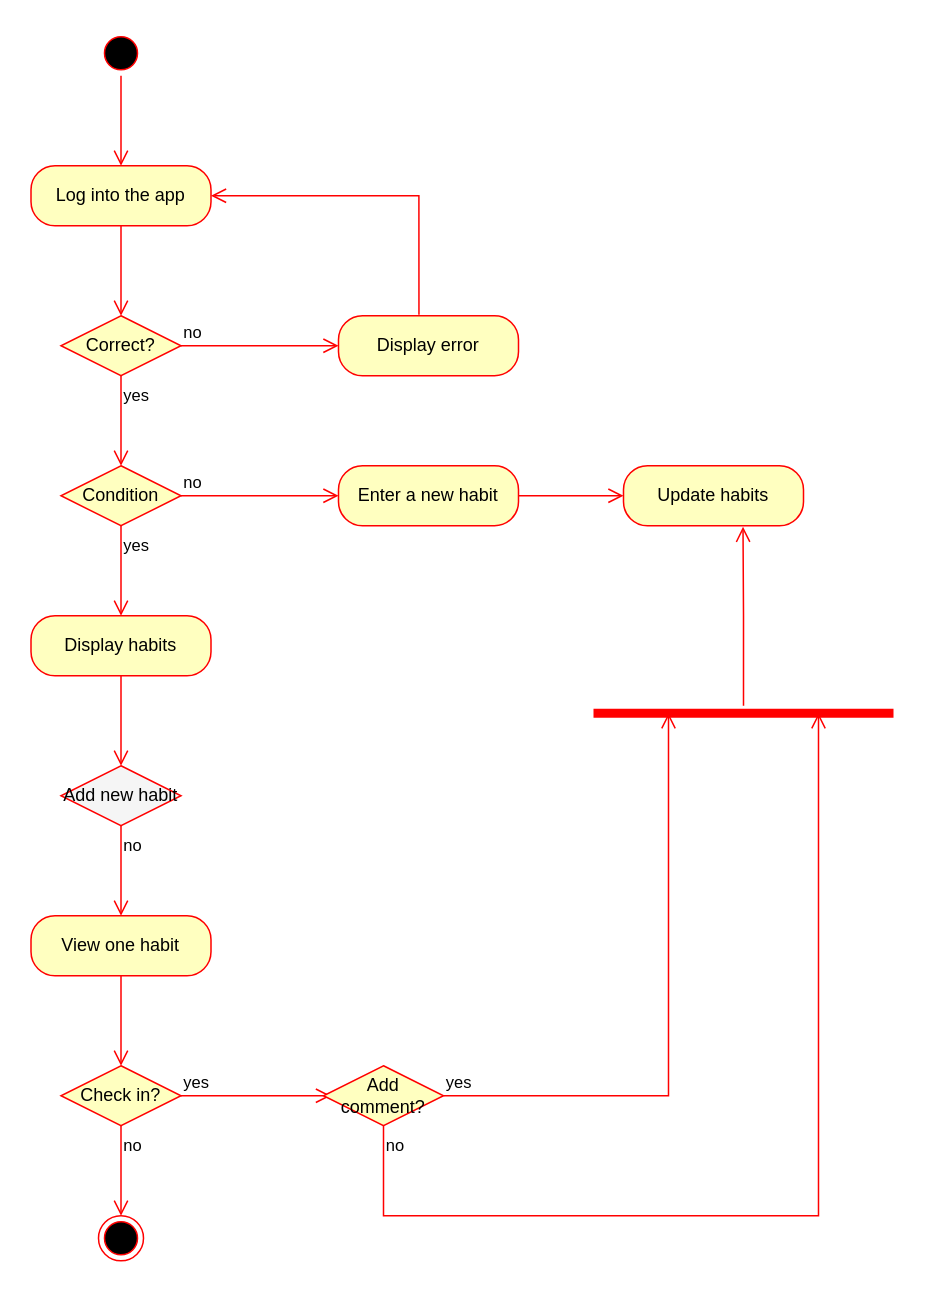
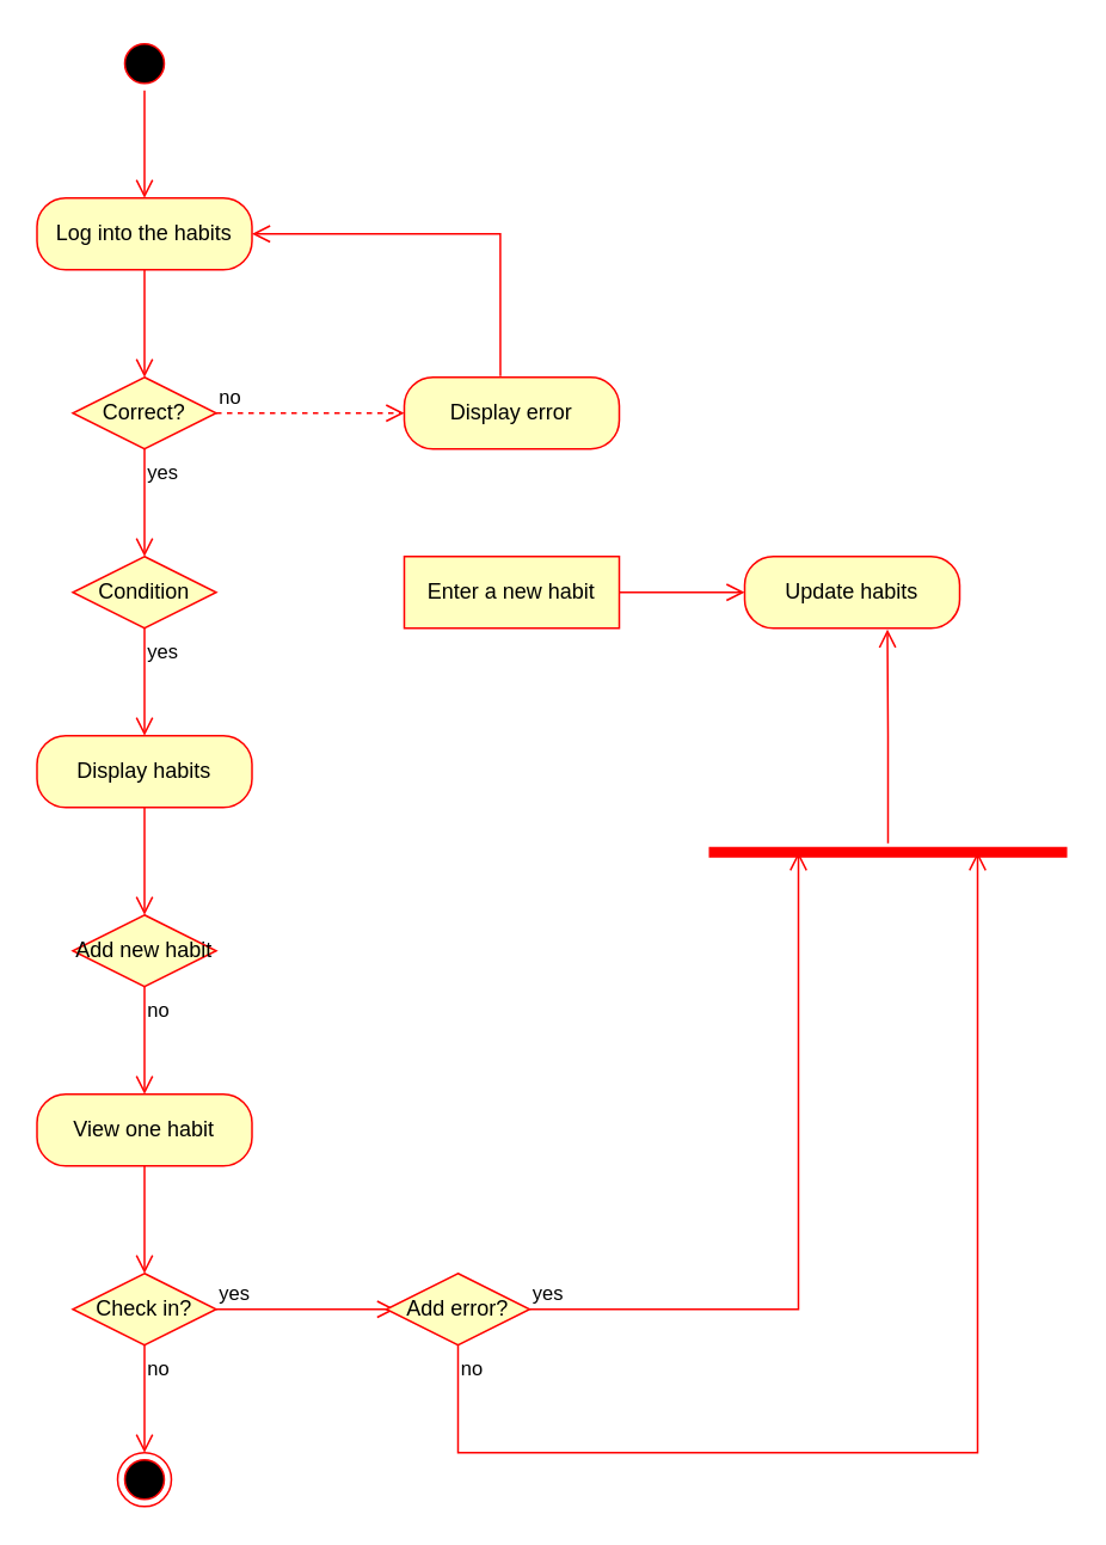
  <mxCell id="0" />
  <mxCell id="1" parent="0" />
  <mxCell id="2" value="" style="ellipse;html=1;shape=startState;fillColor=#000000;strokeColor=#ff0000;" vertex="1" parent="1"><mxGeometry x="65" y="20" width="30" height="30" as="geometry" /></mxCell>
  <mxCell id="3" value="" style="edgeStyle=orthogonalEdgeStyle;html=1;verticalAlign=bottom;endArrow=open;endSize=8;strokeColor=#ff0000;rounded=0;" edge="1" source="2" parent="1"><mxGeometry relative="1" as="geometry"><mxPoint x="80" y="110" as="targetPoint" /></mxGeometry></mxCell>
- <mxCell id="4" value="Log into the app" style="rounded=1;whiteSpace=wrap;html=1;arcSize=40;fontColor=#000000;fillColor=#ffffc0;strokeColor=#ff0000;" vertex="1" parent="1"><mxGeometry x="20" y="110" width="120" height="40" as="geometry" /></mxCell>
+ <mxCell id="4" value="Log into the habits" style="rounded=1;whiteSpace=wrap;html=1;arcSize=40;fontColor=#000000;fillColor=#ffffc0;strokeColor=#ff0000;" vertex="1" parent="1"><mxGeometry x="20" y="110" width="120" height="40" as="geometry" /></mxCell>
  <mxCell id="5" value="" style="edgeStyle=orthogonalEdgeStyle;html=1;verticalAlign=bottom;endArrow=open;endSize=8;strokeColor=#ff0000;rounded=0;" edge="1" source="4" parent="1"><mxGeometry relative="1" as="geometry"><mxPoint x="80" y="210" as="targetPoint" /></mxGeometry></mxCell>
  <mxCell id="6" value="Correct?" style="rhombus;whiteSpace=wrap;html=1;fillColor=#ffffc0;strokeColor=#ff0000;" vertex="1" parent="1"><mxGeometry x="40" y="210" width="80" height="40" as="geometry" /></mxCell>
- <mxCell id="7" value="no" style="edgeStyle=orthogonalEdgeStyle;html=1;align=left;verticalAlign=bottom;endArrow=open;endSize=8;strokeColor=#ff0000;rounded=0;entryX=0;entryY=0.5;entryDx=0;entryDy=0;" edge="1" source="6" parent="1" target="9"><mxGeometry x="-1" relative="1" as="geometry"><mxPoint x="220" y="230" as="targetPoint" /></mxGeometry></mxCell>
+ <mxCell id="7" value="no" style="edgeStyle=orthogonalEdgeStyle;html=1;align=left;verticalAlign=bottom;endArrow=open;endSize=8;strokeColor=#ff0000;rounded=0;entryX=0;entryY=0.5;entryDx=0;entryDy=0;dashed=1;" edge="1" source="6" parent="1" target="9"><mxGeometry x="-1" relative="1" as="geometry"><mxPoint x="220" y="230" as="targetPoint" /></mxGeometry></mxCell>
  <mxCell id="8" value="yes" style="edgeStyle=orthogonalEdgeStyle;html=1;align=left;verticalAlign=top;endArrow=open;endSize=8;strokeColor=#ff0000;rounded=0;" edge="1" source="6" parent="1"><mxGeometry x="-1" relative="1" as="geometry"><mxPoint x="80" y="310" as="targetPoint" /></mxGeometry></mxCell>
  <mxCell id="9" value="Display error" style="rounded=1;whiteSpace=wrap;html=1;arcSize=40;fontColor=#000000;fillColor=#ffffc0;strokeColor=#ff0000;" vertex="1" parent="1"><mxGeometry x="225" y="210" width="120" height="40" as="geometry" /></mxCell>
  <mxCell id="10" value="" style="edgeStyle=orthogonalEdgeStyle;html=1;verticalAlign=bottom;endArrow=open;endSize=8;strokeColor=#ff0000;rounded=0;exitX=0.447;exitY=-0.017;exitDx=0;exitDy=0;exitPerimeter=0;" edge="1" source="9" parent="1"><mxGeometry relative="1" as="geometry"><mxPoint x="140" y="130" as="targetPoint" /><Array as="points"><mxPoint x="279" y="130" /><mxPoint x="140" y="130" /></Array></mxGeometry></mxCell>
  <mxCell id="11" value="Condition" style="rhombus;whiteSpace=wrap;html=1;fillColor=#ffffc0;strokeColor=#ff0000;" vertex="1" parent="1"><mxGeometry x="40" y="310" width="80" height="40" as="geometry" /></mxCell>
- <mxCell id="12" value="no" style="edgeStyle=orthogonalEdgeStyle;html=1;align=left;verticalAlign=bottom;endArrow=open;endSize=8;strokeColor=#ff0000;rounded=0;entryX=0;entryY=0.5;entryDx=0;entryDy=0;" edge="1" source="11" parent="1" target="14"><mxGeometry x="-1" relative="1" as="geometry"><mxPoint x="220" y="330" as="targetPoint" /></mxGeometry></mxCell>
  <mxCell id="13" value="yes" style="edgeStyle=orthogonalEdgeStyle;html=1;align=left;verticalAlign=top;endArrow=open;endSize=8;strokeColor=#ff0000;rounded=0;" edge="1" source="11" parent="1"><mxGeometry x="-1" relative="1" as="geometry"><mxPoint x="80" y="410" as="targetPoint" /></mxGeometry></mxCell>
- <mxCell id="14" value="Enter a new habit" style="rounded=1;whiteSpace=wrap;html=1;arcSize=40;fontColor=#000000;fillColor=#ffffc0;strokeColor=#ff0000;" vertex="1" parent="1"><mxGeometry x="225" y="310" width="120" height="40" as="geometry" /></mxCell>
+ <mxCell id="14" value="Enter a new habit" style="whiteSpace=wrap;html=1;arcSize=40;fontColor=#000000;fillColor=#ffffc0;strokeColor=#ff0000;rounded=0;" vertex="1" parent="1"><mxGeometry x="225" y="310" width="120" height="40" as="geometry" /></mxCell>
  <mxCell id="15" value="" style="edgeStyle=orthogonalEdgeStyle;html=1;verticalAlign=bottom;endArrow=open;endSize=8;strokeColor=#ff0000;rounded=0;exitX=1;exitY=0.5;exitDx=0;exitDy=0;" edge="1" source="14" parent="1"><mxGeometry relative="1" as="geometry"><mxPoint x="415" y="330" as="targetPoint" /></mxGeometry></mxCell>
  <mxCell id="16" value="Update habits" style="rounded=1;whiteSpace=wrap;html=1;arcSize=40;fontColor=#000000;fillColor=#ffffc0;strokeColor=#ff0000;" vertex="1" parent="1"><mxGeometry x="415" y="310" width="120" height="40" as="geometry" /></mxCell>
  <mxCell id="17" value="Display habits" style="rounded=1;whiteSpace=wrap;html=1;arcSize=40;fontColor=#000000;fillColor=#ffffc0;strokeColor=#ff0000;" vertex="1" parent="1"><mxGeometry x="20" y="410" width="120" height="40" as="geometry" /></mxCell>
  <mxCell id="18" value="" style="edgeStyle=orthogonalEdgeStyle;html=1;verticalAlign=bottom;endArrow=open;endSize=8;strokeColor=#ff0000;rounded=0;" edge="1" source="17" parent="1"><mxGeometry relative="1" as="geometry"><mxPoint x="80" y="510" as="targetPoint" /></mxGeometry></mxCell>
- <mxCell id="19" value="Add new habit" style="rhombus;whiteSpace=wrap;html=1;fillColor=#f5f5f5;strokeColor=#ff0000;" vertex="1" parent="1"><mxGeometry x="40" y="510" width="80" height="40" as="geometry" /></mxCell>
+ <mxCell id="19" value="Add new habit" style="rhombus;whiteSpace=wrap;html=1;fillColor=#ffffc0;strokeColor=#ff0000;" vertex="1" parent="1"><mxGeometry x="40" y="510" width="80" height="40" as="geometry" /></mxCell>
  <mxCell id="20" value="no" style="edgeStyle=orthogonalEdgeStyle;html=1;align=left;verticalAlign=top;endArrow=open;endSize=8;strokeColor=#ff0000;rounded=0;" edge="1" source="19" parent="1"><mxGeometry x="-1" relative="1" as="geometry"><mxPoint x="80" y="610" as="targetPoint" /></mxGeometry></mxCell>
  <mxCell id="21" value="View one habit" style="rounded=1;whiteSpace=wrap;html=1;arcSize=40;fontColor=#000000;fillColor=#ffffc0;strokeColor=#ff0000;" vertex="1" parent="1"><mxGeometry x="20" y="610" width="120" height="40" as="geometry" /></mxCell>
  <mxCell id="22" value="" style="edgeStyle=orthogonalEdgeStyle;html=1;verticalAlign=bottom;endArrow=open;endSize=8;strokeColor=#ff0000;rounded=0;" edge="1" source="21" parent="1"><mxGeometry relative="1" as="geometry"><mxPoint x="80" y="710" as="targetPoint" /></mxGeometry></mxCell>
  <mxCell id="23" value="Check in?" style="rhombus;whiteSpace=wrap;html=1;fillColor=#ffffc0;strokeColor=#ff0000;" vertex="1" parent="1"><mxGeometry x="40" y="710" width="80" height="40" as="geometry" /></mxCell>
  <mxCell id="24" value="yes" style="edgeStyle=orthogonalEdgeStyle;html=1;align=left;verticalAlign=bottom;endArrow=open;endSize=8;strokeColor=#ff0000;rounded=0;" edge="1" source="23" parent="1"><mxGeometry x="-1" relative="1" as="geometry"><mxPoint x="220" y="730" as="targetPoint" /></mxGeometry></mxCell>
  <mxCell id="25" value="no" style="edgeStyle=orthogonalEdgeStyle;html=1;align=left;verticalAlign=top;endArrow=open;endSize=8;strokeColor=#ff0000;rounded=0;" edge="1" source="23" parent="1"><mxGeometry x="-1" relative="1" as="geometry"><mxPoint x="80" y="810" as="targetPoint" /></mxGeometry></mxCell>
  <mxCell id="26" value="" style="ellipse;html=1;shape=endState;fillColor=#000000;strokeColor=#ff0000;" vertex="1" parent="1"><mxGeometry x="65" y="810" width="30" height="30" as="geometry" /></mxCell>
- <mxCell id="27" value="Add comment?" style="rhombus;whiteSpace=wrap;html=1;fillColor=#ffffc0;strokeColor=#ff0000;" vertex="1" parent="1"><mxGeometry x="215" y="710" width="80" height="40" as="geometry" /></mxCell>
+ <mxCell id="27" value="Add error?" style="rhombus;whiteSpace=wrap;html=1;fillColor=#ffffc0;strokeColor=#ff0000;" vertex="1" parent="1"><mxGeometry x="215" y="710" width="80" height="40" as="geometry" /></mxCell>
  <mxCell id="28" value="yes" style="edgeStyle=orthogonalEdgeStyle;html=1;align=left;verticalAlign=bottom;endArrow=open;endSize=8;strokeColor=#ff0000;rounded=0;entryX=0.25;entryY=0.5;entryDx=0;entryDy=0;entryPerimeter=0;" edge="1" source="27" parent="1" target="30"><mxGeometry x="-1" relative="1" as="geometry"><mxPoint x="395" y="730" as="targetPoint" /></mxGeometry></mxCell>
  <mxCell id="29" value="no" style="edgeStyle=orthogonalEdgeStyle;html=1;align=left;verticalAlign=top;endArrow=open;endSize=8;strokeColor=#ff0000;rounded=0;entryX=0.75;entryY=0.5;entryDx=0;entryDy=0;entryPerimeter=0;" edge="1" source="27" parent="1" target="30"><mxGeometry x="-1" relative="1" as="geometry"><mxPoint x="255" y="810" as="targetPoint" /><Array as="points"><mxPoint x="255" y="810" /><mxPoint x="545" y="810" /></Array></mxGeometry></mxCell>
  <mxCell id="30" value="" style="shape=line;html=1;strokeWidth=6;strokeColor=#ff0000;" vertex="1" parent="1"><mxGeometry x="395" y="470" width="200" height="10" as="geometry" /></mxCell>
  <mxCell id="31" value="" style="edgeStyle=orthogonalEdgeStyle;html=1;verticalAlign=bottom;endArrow=open;endSize=8;strokeColor=#ff0000;rounded=0;entryX=0.664;entryY=1.017;entryDx=0;entryDy=0;entryPerimeter=0;" edge="1" source="30" parent="1" target="16"><mxGeometry relative="1" as="geometry"><mxPoint x="495" y="550" as="targetPoint" /></mxGeometry></mxCell>
